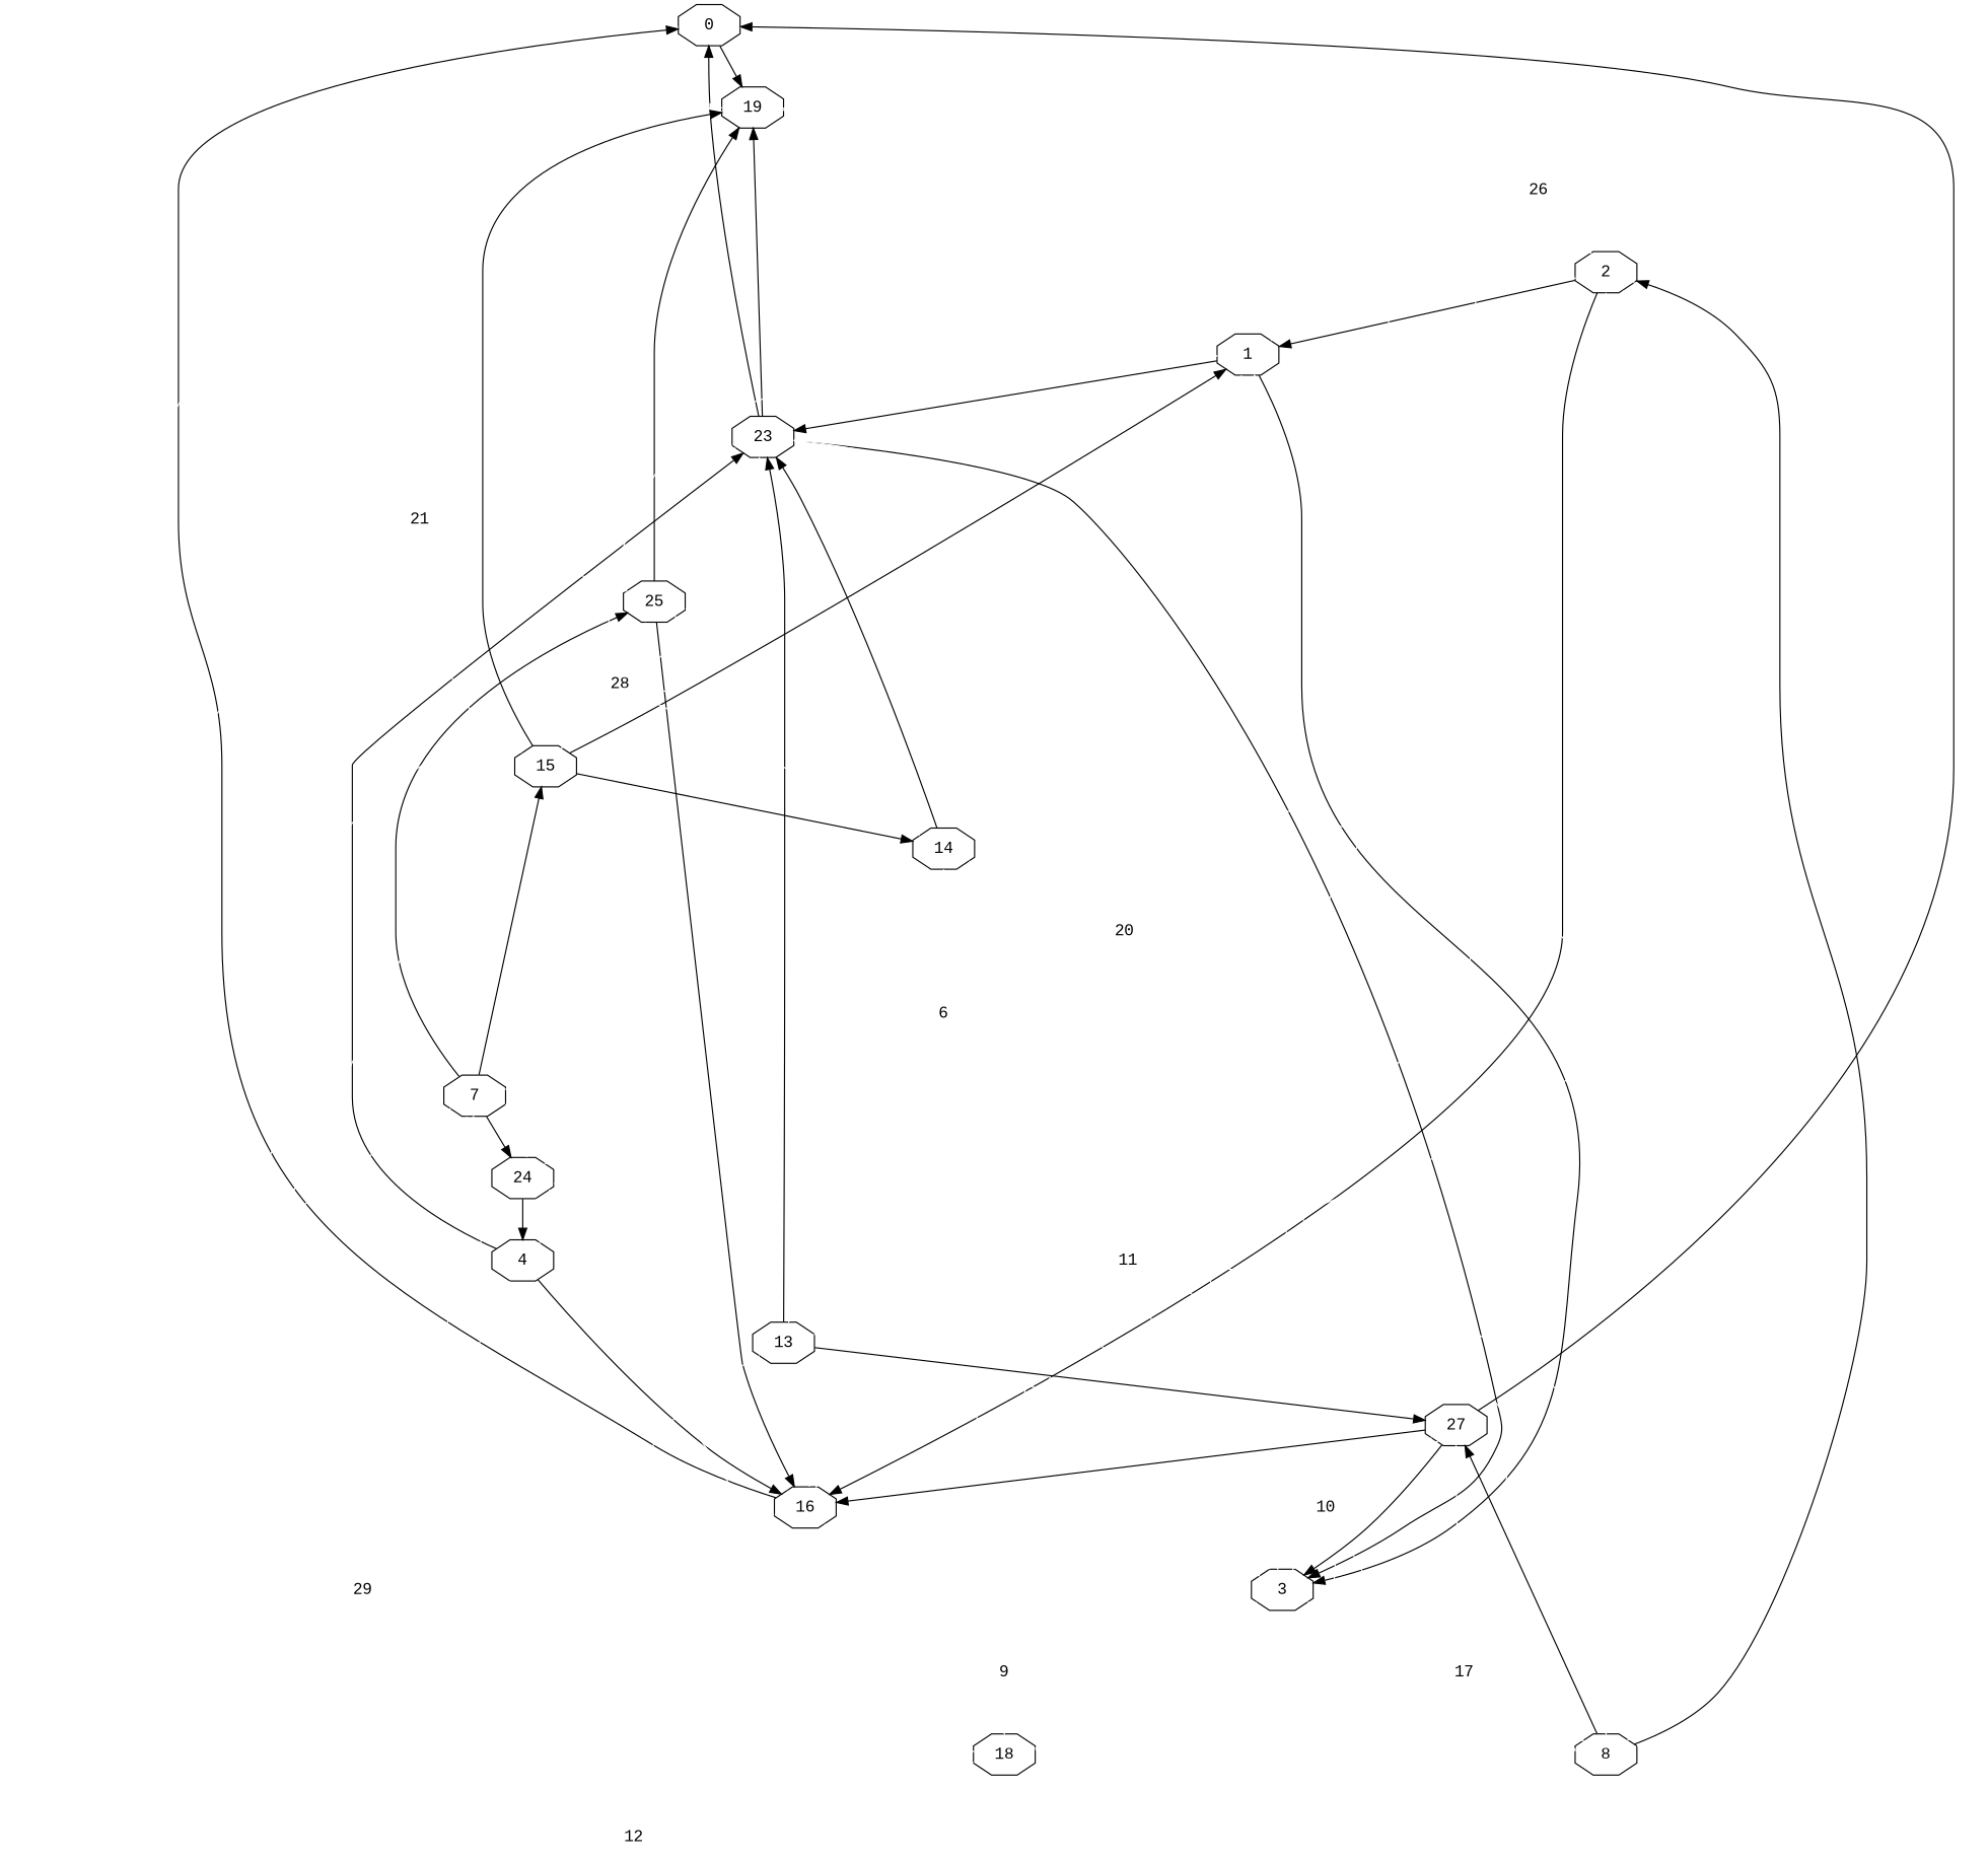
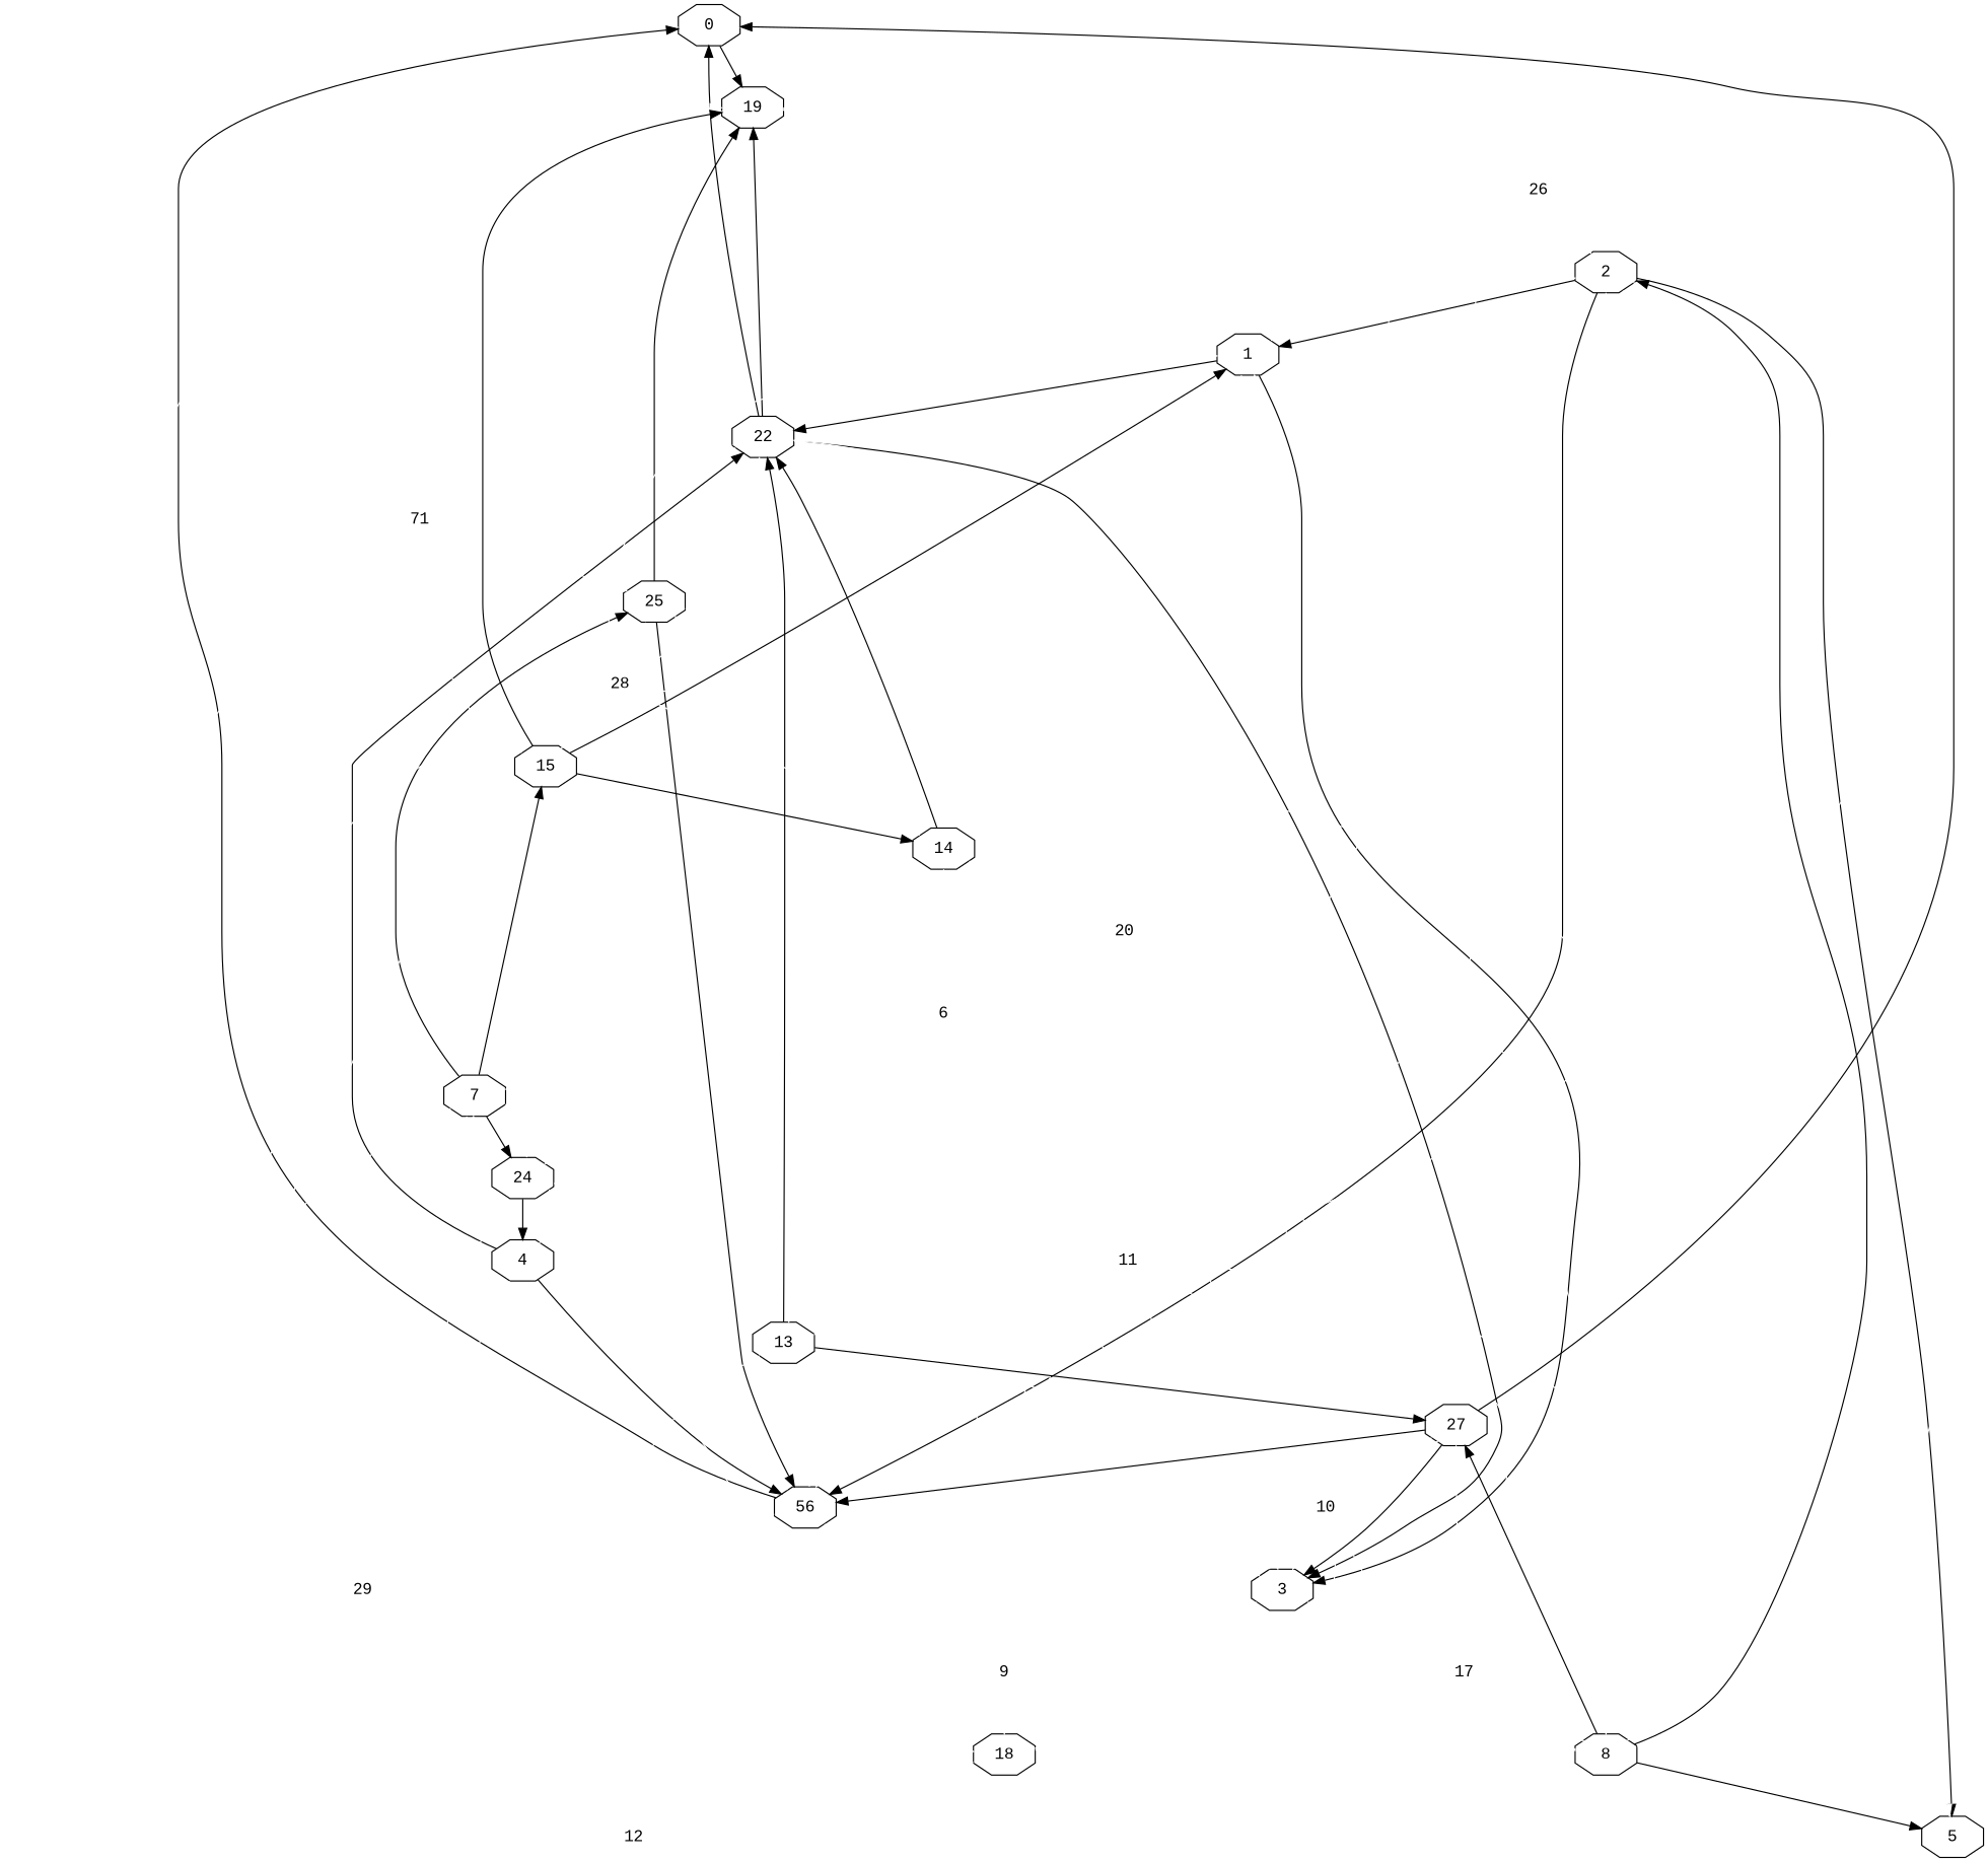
  digraph {
    fontname="Liberation Mono"
    node [fontname="Liberation Mono" shape=octagon]
    edge [fontname="Liberation Mono" color=white]
    0
    19
    29 [color=white]
    26 [color=white]
    6 [color=white]
    2
    7
    1
    3
    20 [color=white]
-   22 [label=23]
+   22
    9 [color=white]
    11 [color=white]
    17 [color=white]
-   16
+   5
+   16 [label=56]
    4
    24
    25
    10 [color=white]
-   21 [color=white]
+   21 [color=white label=71]
    12 [color=white]
    8
    18
    28 [color=white]
    13
    27
    15
    14
    0 -> 19 [color=""]
    0 -> 29
    19 -> 26
    19 -> 6
    29 -> 6
    29 -> 2
    29 -> 7
    26 -> 19
    26 -> 2
    6 -> 7
    6 -> 3
    6 -> 11
    6 -> 13
    2 -> 1 [color=""]
    2 -> 9
+   2 -> 5 [color=""]
    2 -> 16 [color=""]
    2 -> 12
    7 -> 29
    7 -> 11
    7 -> 24 [color=""]
    7 -> 25 [color=""]
    7 -> 15 [color=""]
    1 -> 26
    1 -> 3 [color=""]
    1 -> 20
    1 -> 22 [color=""]
    3 -> 6
    3 -> 9
    3 -> 11
    3 -> 17
    20 -> 6
    20 -> 1
    20 -> 3
    20 -> 11
+   20 -> 5
    20 -> 16
    20 -> 4
    20 -> 24
    20 -> 25
    20 -> 10
    22 -> 0 [color=""]
    22 -> 19 [color=""]
    22 -> 29
    22 -> 3 [color=""]
    22 -> 10
    22 -> 21
    9 -> 19
    9 -> 11
    9 -> 12
    9 -> 8
    9 -> 18
    11 -> 0
    11 -> 19
    11 -> 22
    11 -> 9
    11 -> 17
    11 -> 8
    11 -> 13
    17 -> 2
    17 -> 8
    17 -> 18
    17 -> 27
    16 -> 0 [color=""]
    16 -> 29
    16 -> 6
    16 -> 9
    16 -> 28
    4 -> 29
    4 -> 22 [color=""]
    4 -> 16 [color=""]
    24 -> 29
    24 -> 9
    24 -> 11
    24 -> 4 [color=""]
    24 -> 10
    24 -> 28
    25 -> 19 [color=""]
    25 -> 11
    25 -> 16 [color=""]
    25 -> 28
    10 -> 3
    10 -> 8
    10 -> 27
    21 -> 19
    21 -> 25
    12 -> 19
    12 -> 7
    12 -> 21
    8 -> 26
    8 -> 2 [color=""]
+   8 -> 5 [color=""]
    8 -> 27 [color=""]
    18 -> 10
    18 -> 12
    28 -> 1
    28 -> 22
    28 -> 9
    28 -> 8
    28 -> 18
    28 -> 15
    13 -> 22 [color=""]
    13 -> 12
    13 -> 27 [color=""]
    27 -> 0 [color=""]
    27 -> 3 [color=""]
    27 -> 16 [color=""]
    27 -> 10
    15 -> 19 [color=""]
    15 -> 1 [color=""]
    15 -> 21
    15 -> 14 [color=""]
    14 -> 6
    14 -> 20
    14 -> 22 [color=""]
    14 -> 28
  }
